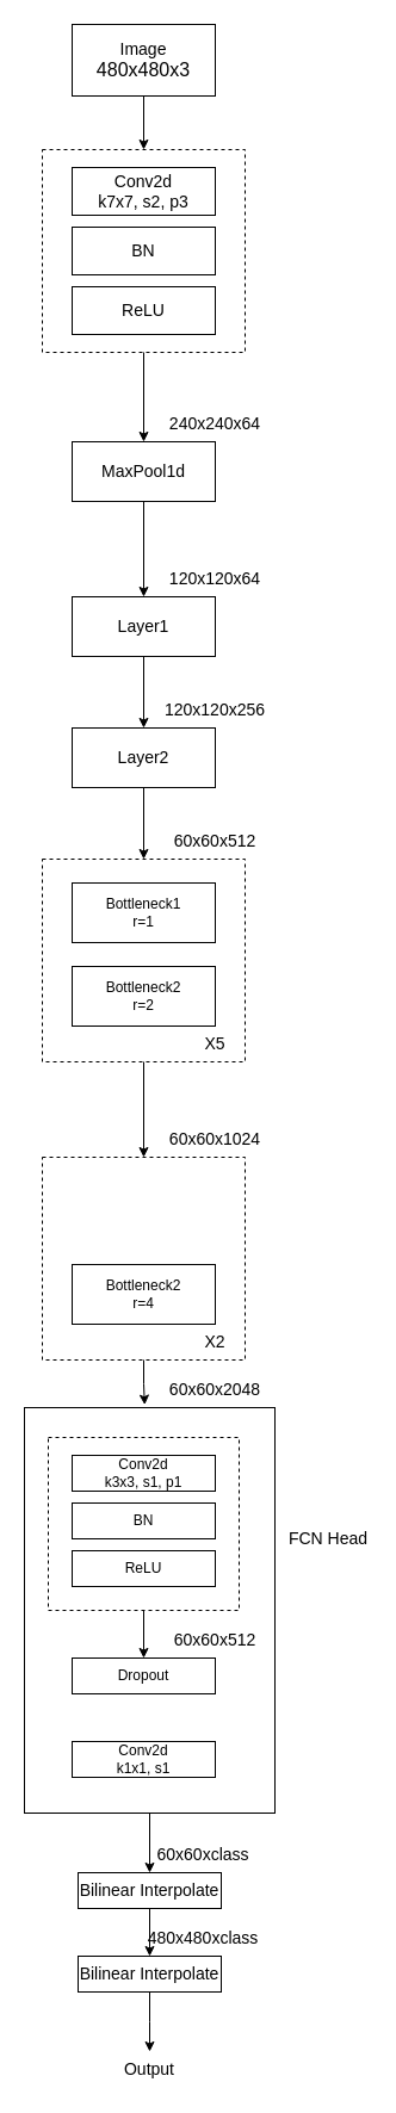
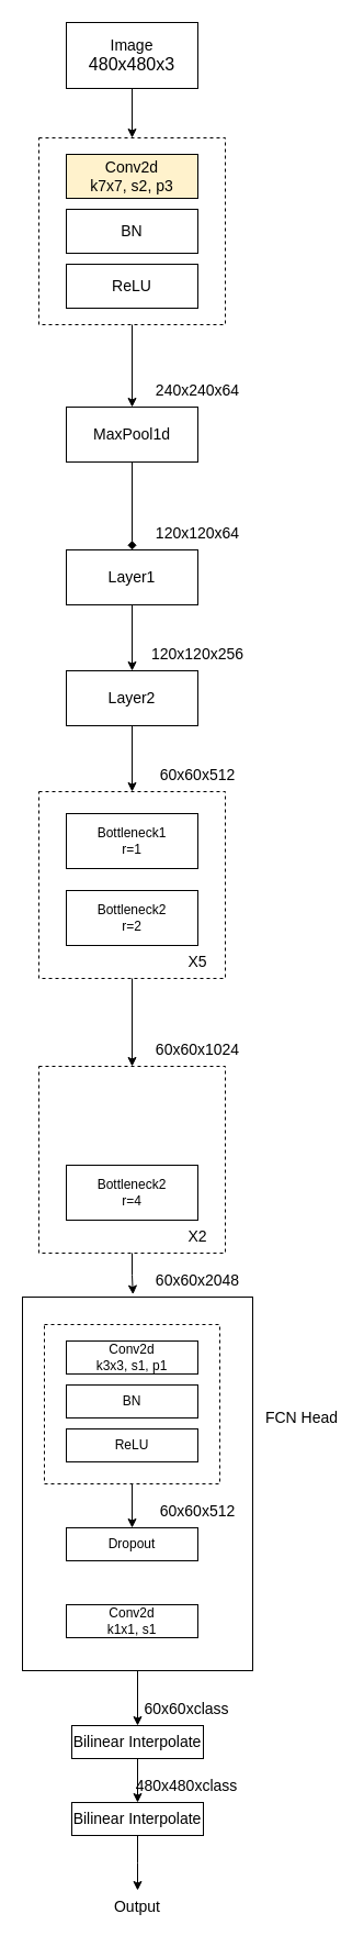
  <mxCell id="0" />
  <mxCell id="1" parent="0" />
  <mxCell id="2" style="edgeStyle=orthogonalEdgeStyle;rounded=0;orthogonalLoop=1;jettySize=auto;html=1;exitX=0.5;exitY=1;exitDx=0;exitDy=0;fontSize=14;" edge="1" parent="1" source="3" target="8"><mxGeometry relative="1" as="geometry" /></mxCell>
  <mxCell id="3" value="&lt;div&gt;&lt;font style=&quot;font-size: 14px&quot;&gt;Image&lt;/font&gt;&lt;/div&gt;&lt;div&gt;&lt;font size=&quot;3&quot;&gt;480x480x3&lt;br&gt;&lt;/font&gt;&lt;/div&gt;" style="rounded=0;whiteSpace=wrap;html=1;" vertex="1" parent="1"><mxGeometry x="60" y="20" width="120" height="60" as="geometry" /></mxCell>
- <mxCell id="4" value="&lt;div&gt;Conv2d&lt;/div&gt;&lt;div&gt;k7x7, s2, p3&lt;br&gt;&lt;/div&gt;" style="rounded=0;whiteSpace=wrap;html=1;fontSize=14;" vertex="1" parent="1"><mxGeometry x="60" y="140" width="120" height="40" as="geometry" /></mxCell>
+ <mxCell id="4" value="&lt;div&gt;Conv2d&lt;/div&gt;&lt;div&gt;k7x7, s2, p3&lt;br&gt;&lt;/div&gt;" style="rounded=0;whiteSpace=wrap;html=1;fontSize=14;fillColor=#fff2cc;" vertex="1" parent="1"><mxGeometry x="60" y="140" width="120" height="40" as="geometry" /></mxCell>
  <mxCell id="5" value="BN" style="rounded=0;whiteSpace=wrap;html=1;fontSize=14;" vertex="1" parent="1"><mxGeometry x="60" y="190" width="120" height="40" as="geometry" /></mxCell>
  <mxCell id="6" value="ReLU" style="rounded=0;whiteSpace=wrap;html=1;fontSize=14;" vertex="1" parent="1"><mxGeometry x="60" y="240" width="120" height="40" as="geometry" /></mxCell>
  <mxCell id="7" style="edgeStyle=orthogonalEdgeStyle;rounded=0;orthogonalLoop=1;jettySize=auto;html=1;exitX=0.5;exitY=1;exitDx=0;exitDy=0;fontSize=14;" edge="1" parent="1" source="8" target="10"><mxGeometry relative="1" as="geometry" /></mxCell>
  <mxCell id="8" value="" style="rounded=0;whiteSpace=wrap;html=1;dashed=1;fontSize=14;fillColor=none;" vertex="1" parent="1"><mxGeometry x="35" y="125" width="170" height="170" as="geometry" /></mxCell>
- <mxCell id="9" style="edgeStyle=orthogonalEdgeStyle;rounded=0;orthogonalLoop=1;jettySize=auto;html=1;fontSize=14;" edge="1" parent="1" source="10" target="13"><mxGeometry relative="1" as="geometry" /></mxCell>
+ <mxCell id="9" style="edgeStyle=orthogonalEdgeStyle;rounded=0;orthogonalLoop=1;jettySize=auto;html=1;fontSize=14;endArrow=diamond;" edge="1" parent="1" source="10" target="13"><mxGeometry relative="1" as="geometry" /></mxCell>
  <mxCell id="10" value="&lt;font style=&quot;font-size: 14px&quot;&gt;MaxPool1d&lt;/font&gt;" style="rounded=0;whiteSpace=wrap;html=1;" vertex="1" parent="1"><mxGeometry x="60" y="370" width="120" height="50" as="geometry" /></mxCell>
  <mxCell id="11" value="240x240x64" style="text;html=1;strokeColor=none;fillColor=none;align=center;verticalAlign=middle;whiteSpace=wrap;rounded=0;dashed=1;fontSize=14;" vertex="1" parent="1"><mxGeometry y="340" width="80" height="30" as="geometry" x="140" /></mxCell>
  <mxCell id="12" style="edgeStyle=orthogonalEdgeStyle;rounded=0;orthogonalLoop=1;jettySize=auto;html=1;entryX=0.5;entryY=0;entryDx=0;entryDy=0;fontSize=14;" edge="1" parent="1" source="13" target="16"><mxGeometry relative="1" as="geometry" /></mxCell>
  <mxCell id="13" value="&lt;font style=&quot;font-size: 14px&quot;&gt;Layer1&lt;/font&gt;" style="rounded=0;whiteSpace=wrap;html=1;" vertex="1" parent="1"><mxGeometry x="60" y="500" width="120" height="50" as="geometry" /></mxCell>
  <mxCell id="14" value="120x120x64" style="text;html=1;strokeColor=none;fillColor=none;align=center;verticalAlign=middle;whiteSpace=wrap;rounded=0;dashed=1;fontSize=14;" vertex="1" parent="1"><mxGeometry y="470" width="80" height="30" as="geometry" x="140" /></mxCell>
  <mxCell id="15" style="edgeStyle=orthogonalEdgeStyle;rounded=0;orthogonalLoop=1;jettySize=auto;html=1;fontSize=14;" edge="1" parent="1" source="16" target="21"><mxGeometry relative="1" as="geometry" /></mxCell>
  <mxCell id="16" value="&lt;font style=&quot;font-size: 14px&quot;&gt;Layer2&lt;/font&gt;" style="rounded=0;whiteSpace=wrap;html=1;" vertex="1" parent="1"><mxGeometry x="60" y="610" width="120" height="50" as="geometry" /></mxCell>
  <mxCell id="17" value="120x120x256" style="text;html=1;strokeColor=none;fillColor=none;align=center;verticalAlign=middle;whiteSpace=wrap;rounded=0;dashed=1;fontSize=14;" vertex="1" parent="1"><mxGeometry y="580" width="80" height="30" as="geometry" x="140" /></mxCell>
  <mxCell id="18" value="&lt;div&gt;Bottleneck1&lt;/div&gt;&lt;div&gt;r=1&lt;br&gt;&lt;/div&gt;" style="rounded=0;whiteSpace=wrap;html=1;" vertex="1" parent="1"><mxGeometry x="60" y="740" width="120" height="50" as="geometry" /></mxCell>
  <mxCell id="19" value="&lt;div&gt;Bottleneck2&lt;/div&gt;&lt;div&gt;r=2&lt;/div&gt;" style="rounded=0;whiteSpace=wrap;html=1;" vertex="1" parent="1"><mxGeometry x="60" y="810" width="120" height="50" as="geometry" /></mxCell>
  <mxCell id="20" style="edgeStyle=orthogonalEdgeStyle;rounded=0;orthogonalLoop=1;jettySize=auto;html=1;entryX=0.5;entryY=0;entryDx=0;entryDy=0;fontSize=14;" edge="1" parent="1" source="21" target="27"><mxGeometry relative="1" as="geometry" /></mxCell>
  <mxCell id="21" value="" style="rounded=0;whiteSpace=wrap;html=1;dashed=1;fontSize=14;fillColor=none;" vertex="1" parent="1"><mxGeometry x="35" y="720" width="170" height="170" as="geometry" /></mxCell>
  <mxCell id="22" value="60x60x512" style="text;html=1;strokeColor=none;fillColor=none;align=center;verticalAlign=middle;whiteSpace=wrap;rounded=0;dashed=1;fontSize=14;" vertex="1" parent="1"><mxGeometry y="690" width="80" height="30" as="geometry" x="140" /></mxCell>
  <mxCell id="23" value="X5" style="text;html=1;strokeColor=none;fillColor=none;align=center;verticalAlign=middle;whiteSpace=wrap;rounded=0;dashed=1;fontSize=14;" vertex="1" parent="1"><mxGeometry x="150" y="860" width="60" height="30" as="geometry" /></mxCell>
  <mxCell id="24" value="&lt;div&gt;Bottleneck2&lt;/div&gt;&lt;div&gt;r=4&lt;/div&gt;" style="rounded=0;whiteSpace=wrap;html=1;" vertex="1" parent="1"><mxGeometry x="60" y="1060" width="120" height="50" as="geometry" /></mxCell>
  <mxCell id="25" value="X2" style="text;html=1;strokeColor=none;fillColor=none;align=center;verticalAlign=middle;whiteSpace=wrap;rounded=0;dashed=1;fontSize=14;" vertex="1" parent="1"><mxGeometry x="150" y="1110" width="60" height="30" as="geometry" /></mxCell>
  <mxCell id="26" style="edgeStyle=orthogonalEdgeStyle;rounded=0;orthogonalLoop=1;jettySize=auto;html=1;entryX=0.48;entryY=-0.007;entryDx=0;entryDy=0;entryPerimeter=0;fontSize=14;" edge="1" parent="1" source="27" target="38"><mxGeometry relative="1" as="geometry" /></mxCell>
  <mxCell id="27" value="" style="rounded=0;whiteSpace=wrap;html=1;dashed=1;fontSize=14;fillColor=none;" vertex="1" parent="1"><mxGeometry x="35" y="970" width="170" height="170" as="geometry" /></mxCell>
  <mxCell id="28" value="60x60x1024" style="text;html=1;strokeColor=none;fillColor=none;align=center;verticalAlign=middle;whiteSpace=wrap;rounded=0;dashed=1;fontSize=14;" vertex="1" parent="1"><mxGeometry y="940" width="80" height="30" as="geometry" x="140" /></mxCell>
  <mxCell id="29" value="&lt;div&gt;Conv2d&lt;/div&gt;&lt;div&gt;k3x3, s1, p1&lt;br&gt;&lt;/div&gt;" style="rounded=0;whiteSpace=wrap;html=1;" vertex="1" parent="1"><mxGeometry x="60" y="1220" width="120" height="30" as="geometry" /></mxCell>
  <mxCell id="30" value="BN" style="rounded=0;whiteSpace=wrap;html=1;" vertex="1" parent="1"><mxGeometry x="60" y="1260" width="120" height="30" as="geometry" /></mxCell>
  <mxCell id="31" value="ReLU" style="rounded=0;whiteSpace=wrap;html=1;" vertex="1" parent="1"><mxGeometry x="60" y="1300" width="120" height="30" as="geometry" /></mxCell>
  <mxCell id="32" style="edgeStyle=orthogonalEdgeStyle;rounded=0;orthogonalLoop=1;jettySize=auto;html=1;entryX=0.5;entryY=0;entryDx=0;entryDy=0;fontSize=14;" edge="1" parent="1" source="33" target="34"><mxGeometry relative="1" as="geometry" /></mxCell>
  <mxCell id="33" value="" style="rounded=0;whiteSpace=wrap;html=1;dashed=1;fontSize=14;fillColor=none;" vertex="1" parent="1"><mxGeometry x="40" y="1205" width="160" height="145" as="geometry" /></mxCell>
  <mxCell id="34" value="Dropout" style="rounded=0;whiteSpace=wrap;html=1;" vertex="1" parent="1"><mxGeometry x="60" y="1390" width="120" height="30" as="geometry" /></mxCell>
  <mxCell id="35" value="&lt;div&gt;Conv2d&lt;/div&gt;&lt;div&gt;k1x1, s1&lt;br&gt;&lt;/div&gt;" style="rounded=0;whiteSpace=wrap;html=1;" vertex="1" parent="1"><mxGeometry x="60" y="1460" width="120" height="30" as="geometry" /></mxCell>
  <mxCell id="36" value="60x60x512" style="text;html=1;strokeColor=none;fillColor=none;align=center;verticalAlign=middle;whiteSpace=wrap;rounded=0;dashed=1;fontSize=14;" vertex="1" parent="1"><mxGeometry y="1360" width="80" height="30" as="geometry" x="140" /></mxCell>
  <mxCell id="37" style="edgeStyle=orthogonalEdgeStyle;rounded=0;orthogonalLoop=1;jettySize=auto;html=1;fontSize=14;" edge="1" parent="1" source="38" target="42"><mxGeometry relative="1" as="geometry" /></mxCell>
  <mxCell id="38" value="" style="rounded=0;whiteSpace=wrap;html=1;fontSize=14;fillColor=none;" vertex="1" parent="1"><mxGeometry x="20" y="1180" width="210" height="340" as="geometry" /></mxCell>
  <mxCell id="39" value="60x60x2048" style="text;html=1;strokeColor=none;fillColor=none;align=center;verticalAlign=middle;whiteSpace=wrap;rounded=0;dashed=1;fontSize=14;" vertex="1" parent="1"><mxGeometry y="1150" width="80" height="30" as="geometry" x="140" /></mxCell>
  <mxCell id="40" value="FCN Head" style="text;html=1;strokeColor=none;fillColor=none;align=center;verticalAlign=middle;whiteSpace=wrap;rounded=0;fontSize=14;" vertex="1" parent="1"><mxGeometry x="240" y="1275" width="70" height="30" as="geometry" /></mxCell>
  <mxCell id="41" style="edgeStyle=orthogonalEdgeStyle;rounded=0;orthogonalLoop=1;jettySize=auto;html=1;fontSize=14;" edge="1" parent="1" source="42" target="45"><mxGeometry relative="1" as="geometry" /></mxCell>
  <mxCell id="42" value="Bilinear Interpolate" style="rounded=0;whiteSpace=wrap;html=1;fontSize=14;fillColor=none;" vertex="1" parent="1"><mxGeometry x="65" y="1570" width="120" height="30" as="geometry" /></mxCell>
  <mxCell id="43" value="60x60xclass" style="text;html=1;strokeColor=none;fillColor=none;align=center;verticalAlign=middle;whiteSpace=wrap;rounded=0;fontSize=14;" vertex="1" parent="1"><mxGeometry y="1540" width="60" height="30" as="geometry" x="140" /></mxCell>
  <mxCell id="44" style="edgeStyle=orthogonalEdgeStyle;rounded=0;orthogonalLoop=1;jettySize=auto;html=1;fontSize=14;" edge="1" parent="1" source="45"><mxGeometry relative="1" as="geometry"><mxPoint x="125" y="1720" as="targetPoint" /></mxGeometry></mxCell>
  <mxCell id="45" value="Bilinear Interpolate" style="rounded=0;whiteSpace=wrap;html=1;fontSize=14;fillColor=none;" vertex="1" parent="1"><mxGeometry x="65" y="1640" width="120" height="30" as="geometry" /></mxCell>
  <mxCell id="46" value="480x480xclass" style="text;html=1;strokeColor=none;fillColor=none;align=center;verticalAlign=middle;whiteSpace=wrap;rounded=0;fontSize=14;" vertex="1" parent="1"><mxGeometry y="1610" width="60" height="30" as="geometry" x="140" /></mxCell>
  <mxCell id="47" value="Output" style="text;html=1;strokeColor=none;fillColor=none;align=center;verticalAlign=middle;whiteSpace=wrap;rounded=0;fontSize=14;" vertex="1" parent="1"><mxGeometry x="95" y="1720" width="60" height="30" as="geometry" /></mxCell>
